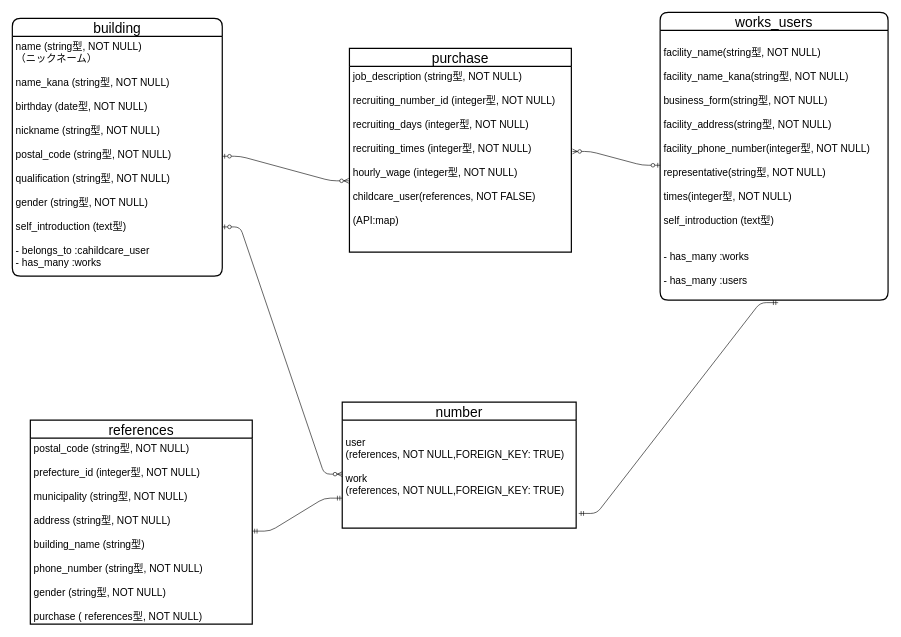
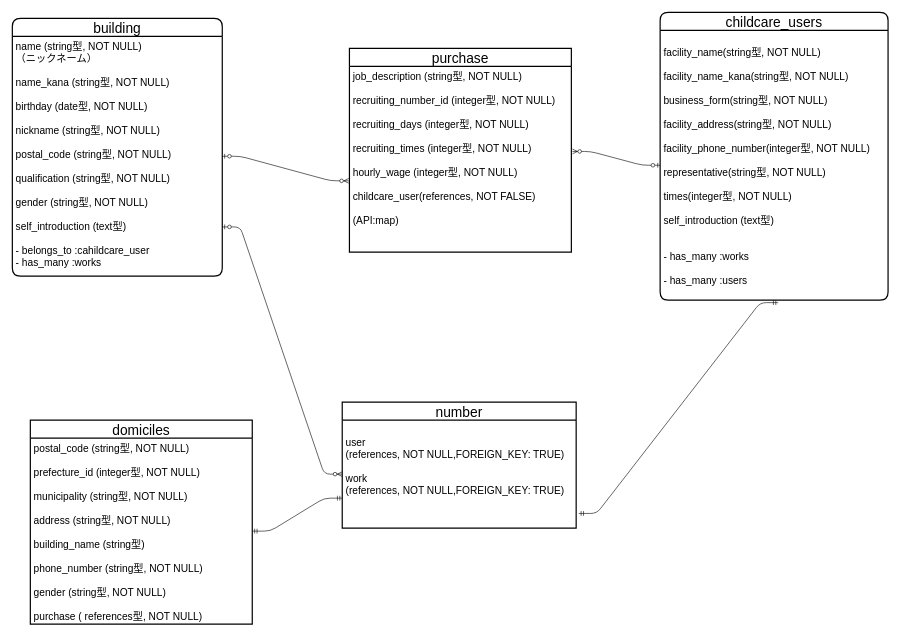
  <mxCell id="0" />
  <mxCell id="1" parent="0" />
  <mxCell id="2" value="building" style="swimlane;childLayout=stackLayout;horizontal=1;startSize=30;horizontalStack=0;rounded=1;fontSize=23;fontStyle=0;strokeWidth=2;resizeParent=0;resizeLast=1;shadow=0;dashed=0;align=center;" parent="1" vertex="1"><mxGeometry x="20" y="30" width="350" height="430" as="geometry" /></mxCell>
  <mxCell id="3" value="name (string型, NOT NULL)&#10;（ニックネーム）&#10;&#10;name_kana (string型, NOT NULL)&#10;&#10;birthday (date型, NOT NULL)&#10;&#10;nickname (string型, NOT NULL)&#10;&#10;postal_code (string型, NOT NULL)&#10;&#10;qualification (string型, NOT NULL)&#10;&#10;gender (string型, NOT NULL)&#10;&#10;self_introduction (text型)&#10;&#10;- belongs_to :cahildcare_user&#10;- has_many :works" style="align=left;strokeColor=none;fillColor=none;spacingLeft=4;fontSize=17;verticalAlign=top;resizable=0;rotatable=0;part=1;" parent="2" vertex="1"><mxGeometry y="30" width="350" height="400" as="geometry" /></mxCell>
- <mxCell id="4" value="works_users" style="swimlane;childLayout=stackLayout;horizontal=1;startSize=30;horizontalStack=0;rounded=1;fontSize=23;fontStyle=0;strokeWidth=2;resizeParent=0;resizeLast=1;shadow=0;dashed=0;align=center;" parent="1" vertex="1"><mxGeometry x="1100" y="20" width="380" height="480" as="geometry" /></mxCell>
+ <mxCell id="4" value="childcare_users" style="swimlane;childLayout=stackLayout;horizontal=1;startSize=30;horizontalStack=0;rounded=1;fontSize=23;fontStyle=0;strokeWidth=2;resizeParent=0;resizeLast=1;shadow=0;dashed=0;align=center;" parent="1" vertex="1"><mxGeometry x="1100" y="20" width="380" height="480" as="geometry" /></mxCell>
  <mxCell id="5" value="&#10;facility_name(string型, NOT NULL)&#10;&#10;facility_name_kana(string型, NOT NULL)&#10;&#10;business_form(string型, NOT NULL)&#10;&#10;facility_address(string型, NOT NULL)&#10;&#10;facility_phone_number(integer型, NOT NULL)&#10;&#10;representative(string型, NOT NULL)&#10;&#10;times(integer型, NOT NULL)&#10;&#10;self_introduction (text型)&#10;&#10;&#10;- has_many :works&#10;&#10;- has_many :users&#10;&#10;&#10;&#10;" style="align=left;strokeColor=none;fillColor=none;spacingLeft=4;fontSize=17;verticalAlign=top;resizable=0;rotatable=0;part=1;" parent="4" vertex="1"><mxGeometry y="30" width="380" height="450" as="geometry" /></mxCell>
  <mxCell id="6" value="purchase" style="swimlane;childLayout=stackLayout;horizontal=1;startSize=30;horizontalStack=0;rounded=1;fontSize=23;fontStyle=0;strokeWidth=2;resizeParent=0;resizeLast=1;shadow=0;dashed=0;align=center;arcSize=0;" parent="1" vertex="1"><mxGeometry x="582" y="80" width="370" height="340" as="geometry" /></mxCell>
  <mxCell id="7" value="job_description (string型, NOT NULL)&#10; &#10;recruiting_number_id (integer型, NOT NULL)&#10;&#10;recruiting_days (integer型, NOT NULL)&#10;&#10;recruiting_times (integer型, NOT NULL)&#10;&#10;hourly_wage (integer型, NOT NULL)&#10;&#10;childcare_user(references, NOT FALSE)&#10;&#10;(API:map)" style="align=left;strokeColor=none;fillColor=none;spacingLeft=4;fontSize=17;verticalAlign=top;resizable=0;rotatable=0;part=1;" parent="6" vertex="1"><mxGeometry y="30" width="370" height="310" as="geometry" /></mxCell>
  <mxCell id="8" value="" style="edgeStyle=entityRelationEdgeStyle;fontSize=12;html=1;endArrow=ERzeroToMany;startArrow=ERzeroToOne;entryX=1.005;entryY=0.458;entryDx=0;entryDy=0;entryPerimeter=0;exitX=0;exitY=0.5;exitDx=0;exitDy=0;" edge="1" parent="1" source="5" target="7"><mxGeometry width="100" height="100" relative="1" as="geometry"><mxPoint x="1100" y="745" as="sourcePoint" /><mxPoint x="770" y="710" as="targetPoint" /></mxGeometry></mxCell>
  <mxCell id="9" value="" style="edgeStyle=entityRelationEdgeStyle;fontSize=12;html=1;endArrow=ERzeroToMany;startArrow=ERzeroToOne;entryX=-0.003;entryY=0.616;entryDx=0;entryDy=0;entryPerimeter=0;" edge="1" parent="1" source="3" target="7"><mxGeometry width="100" height="100" relative="1" as="geometry"><mxPoint x="160.96" y="570" as="sourcePoint" /><mxPoint x="370" y="575.09" as="targetPoint" /></mxGeometry></mxCell>
  <mxCell id="10" value="number" style="swimlane;childLayout=stackLayout;horizontal=1;startSize=30;horizontalStack=0;rounded=1;fontSize=23;fontStyle=0;strokeWidth=2;resizeParent=0;resizeLast=1;shadow=0;dashed=0;align=center;arcSize=0;" vertex="1" parent="1"><mxGeometry x="570" y="670" width="390" height="210" as="geometry" /></mxCell>
  <mxCell id="11" value="&#10;user &#10;(references, NOT NULL,FOREIGN_KEY: TRUE)&#10;&#10;work&#10;(references, NOT NULL,FOREIGN_KEY: TRUE)&#10;&#10;&#10;" style="align=left;strokeColor=none;fillColor=none;spacingLeft=4;fontSize=17;verticalAlign=top;resizable=0;rotatable=0;part=1;" vertex="1" parent="10"><mxGeometry y="30" width="390" height="180" as="geometry" /></mxCell>
  <mxCell id="12" value="" style="edgeStyle=entityRelationEdgeStyle;fontSize=12;html=1;endArrow=ERzeroToMany;startArrow=ERzeroToOne;exitX=1;exitY=0.908;exitDx=0;exitDy=0;entryX=0;entryY=0.5;entryDx=0;entryDy=0;exitPerimeter=0;" edge="1" parent="1" target="11"><mxGeometry width="100" height="100" relative="1" as="geometry"><mxPoint x="370" y="377.8" as="sourcePoint" /><mxPoint x="570" y="745" as="targetPoint" /></mxGeometry></mxCell>
  <mxCell id="13" value="" style="edgeStyle=entityRelationEdgeStyle;fontSize=12;html=1;endArrow=ERmandOne;startArrow=ERmandOne;exitX=1.011;exitY=0.576;exitDx=0;exitDy=0;exitPerimeter=0;entryX=0.518;entryY=1.009;entryDx=0;entryDy=0;entryPerimeter=0;" edge="1" parent="1" target="5"><mxGeometry width="100" height="100" relative="1" as="geometry"><mxPoint x="964.29" y="855.52" as="sourcePoint" /><mxPoint x="1170" y="435" as="targetPoint" /></mxGeometry></mxCell>
- <mxCell id="14" value="references" style="swimlane;childLayout=stackLayout;horizontal=1;startSize=30;horizontalStack=0;rounded=1;fontSize=23;fontStyle=0;strokeWidth=2;resizeParent=0;resizeLast=1;shadow=0;dashed=0;align=center;arcSize=0;" vertex="1" parent="1"><mxGeometry x="50" y="700" width="370" height="340" as="geometry" /></mxCell>
+ <mxCell id="14" value="domiciles" style="swimlane;childLayout=stackLayout;horizontal=1;startSize=30;horizontalStack=0;rounded=1;fontSize=23;fontStyle=0;strokeWidth=2;resizeParent=0;resizeLast=1;shadow=0;dashed=0;align=center;arcSize=0;" vertex="1" parent="1"><mxGeometry x="50" y="700" width="370" height="340" as="geometry" /></mxCell>
  <mxCell id="15" value="postal_code (string型, NOT NULL)&#10; &#10;prefecture_id (integer型, NOT NULL)&#10;&#10;municipality (string型, NOT NULL)&#10;&#10;address (string型, NOT NULL)&#10;&#10;building_name (string型)&#10;&#10;phone_number (string型, NOT NULL)&#10;&#10;gender (string型, NOT NULL)&#10;&#10;purchase ( references型, NOT NULL)&#10;&#10;&#10;&#10;" style="align=left;strokeColor=none;fillColor=none;spacingLeft=4;fontSize=17;verticalAlign=top;resizable=0;rotatable=0;part=1;" vertex="1" parent="14"><mxGeometry y="30" width="370" height="310" as="geometry" /></mxCell>
  <mxCell id="16" value="" style="edgeStyle=entityRelationEdgeStyle;fontSize=12;html=1;endArrow=ERmandOne;startArrow=ERmandOne;exitX=1;exitY=0.5;exitDx=0;exitDy=0;" edge="1" parent="1" source="15"><mxGeometry width="100" height="100" relative="1" as="geometry"><mxPoint x="400" y="840" as="sourcePoint" /><mxPoint x="570" y="830" as="targetPoint" /></mxGeometry></mxCell>
